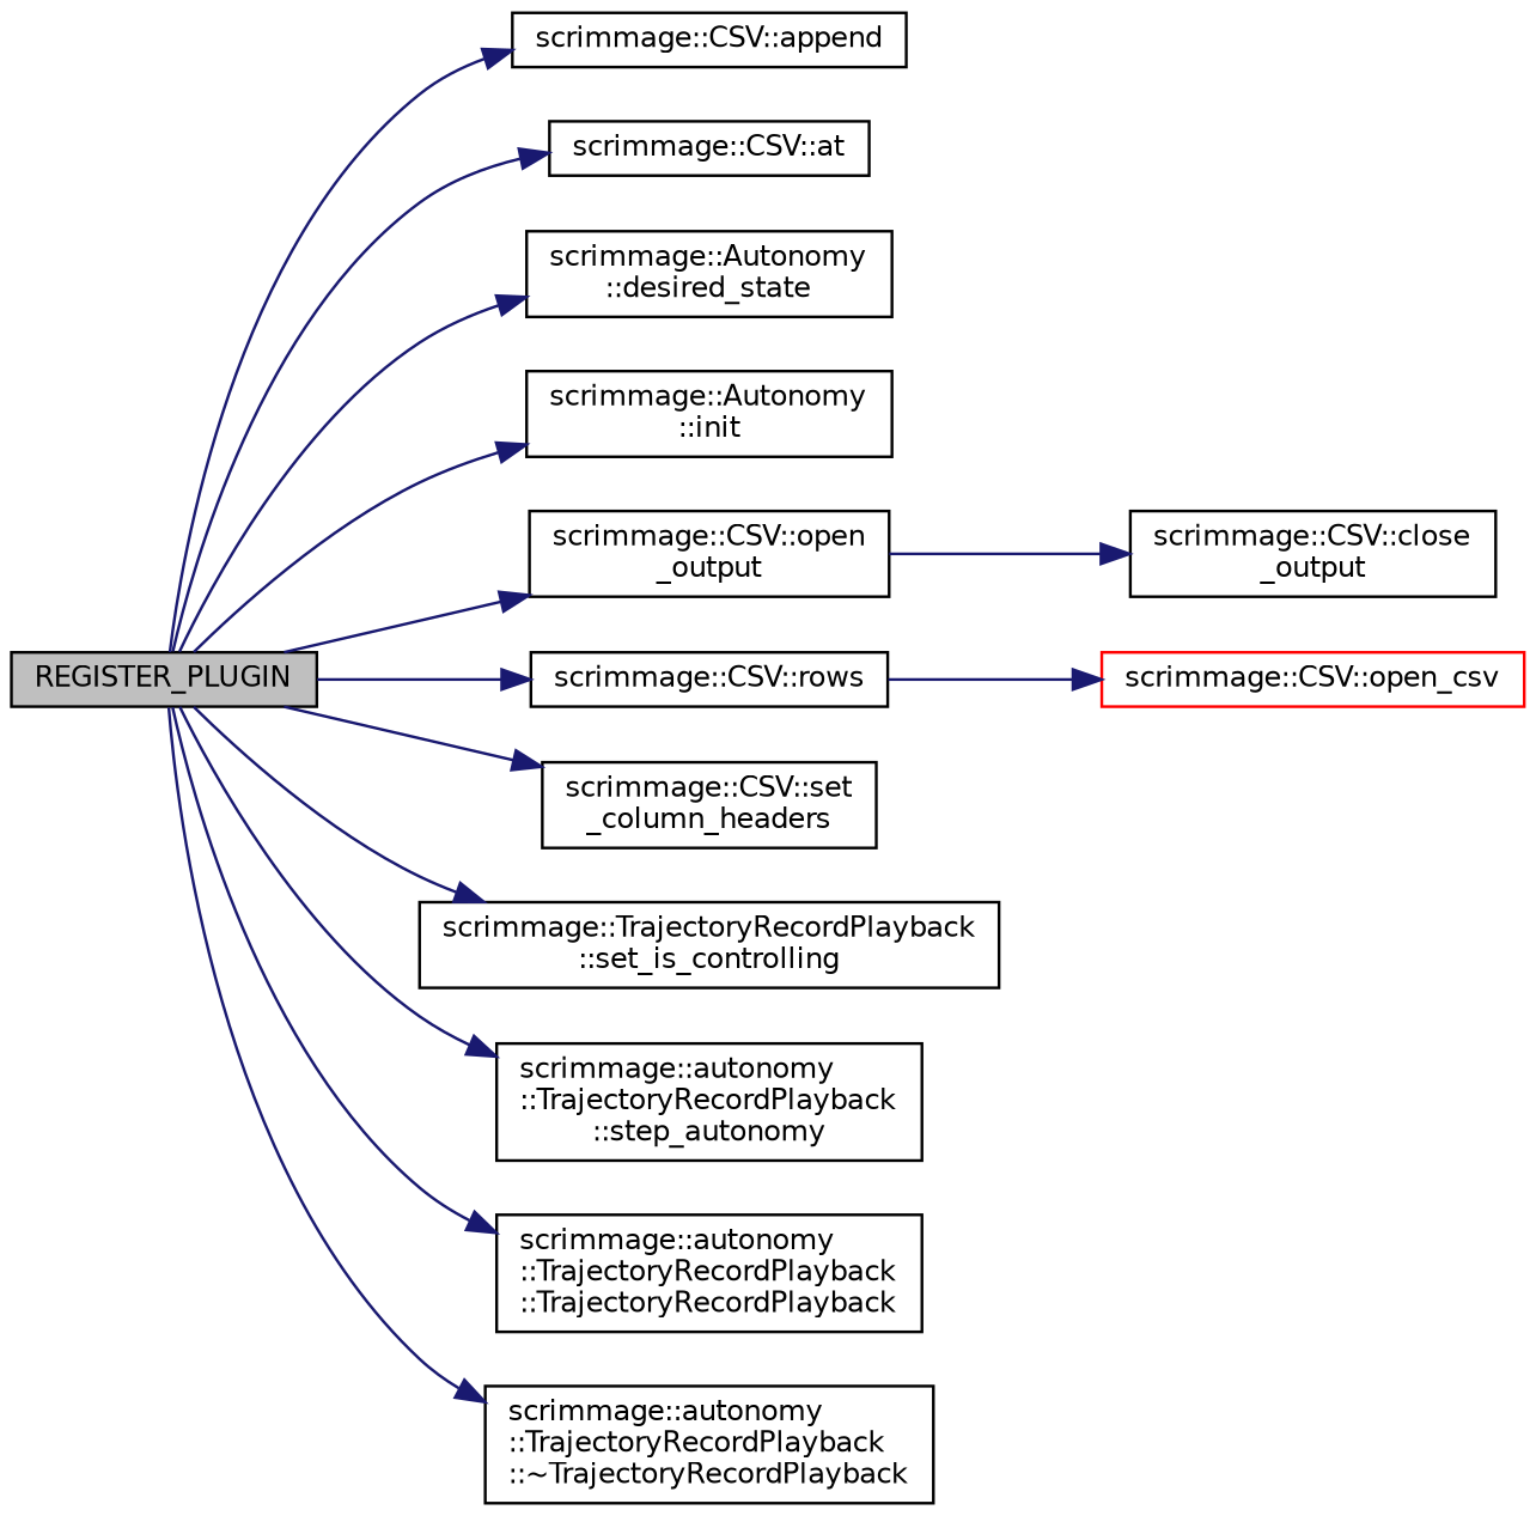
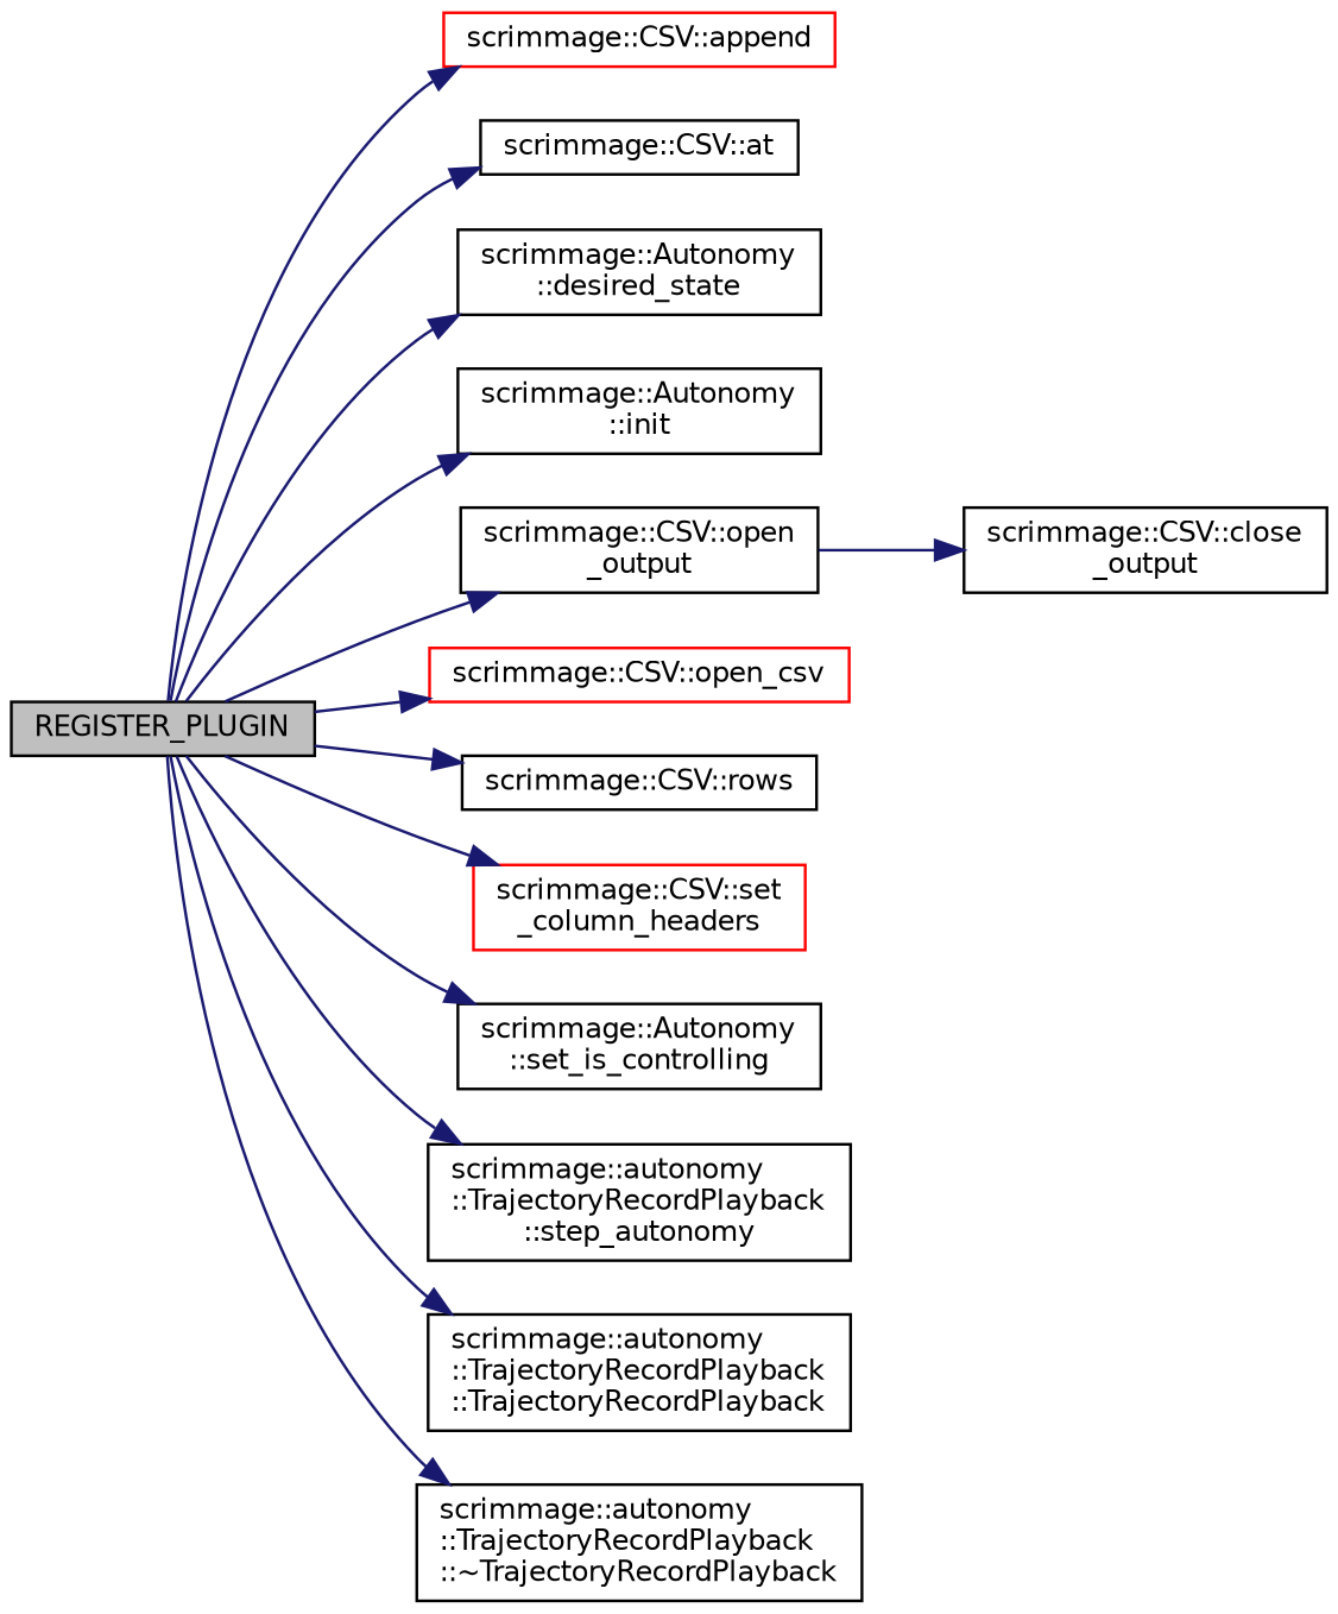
  digraph {
    rankdir=LR
    node [color=black fillcolor=white fontname=Helvetica fontsize=10 shape=record style=filled]
    edge [color=midnightblue fontname=Helvetica fontsize=10 labelfontname=Helvetica labelfontsize=10 style=solid]
    n1 [fillcolor=grey75 fontcolor=black height=0.2 label=REGISTER_PLUGIN width=0.4]
-   n2 [height=0.2 label="scrimmage::CSV::append" width=0.4]
+   n2 [color=red height=0.2 label="scrimmage::CSV::append" width=0.4]
    n3 [height=0.2 label="scrimmage::CSV::at" width=0.4]
    n4 [height=0.2 label="scrimmage::Autonomy\l::desired_state" width=0.4]
    n5 [height=0.2 label="scrimmage::Autonomy\l::init" width=0.4]
    n6 [height=0.2 label="scrimmage::CSV::open\l_output" width=0.4]
    n7 [color=red height=0.2 label="scrimmage::CSV::open_csv" width=0.4]
    n8 [height=0.2 label="scrimmage::CSV::rows" width=0.4]
-   n9 [height=0.2 label="scrimmage::CSV::set\l_column_headers" width=0.4]
-   n10 [height=0.2 label="scrimmage::TrajectoryRecordPlayback\l::set_is_controlling" width=0.4]
+   n9 [color=red height=0.2 label="scrimmage::CSV::set\l_column_headers" width=0.4]
+   n10 [height=0.2 label="scrimmage::Autonomy\l::set_is_controlling" width=0.4]
    n11 [height=0.2 label="scrimmage::autonomy\l::TrajectoryRecordPlayback\l::step_autonomy" width=0.4]
    n12 [height=0.2 label="scrimmage::autonomy\l::TrajectoryRecordPlayback\l::TrajectoryRecordPlayback" width=0.4]
    n13 [height=0.2 label="scrimmage::autonomy\l::TrajectoryRecordPlayback\l::~TrajectoryRecordPlayback" width=0.4]
    n14 [height=0.2 label="scrimmage::CSV::close\l_output" width=0.4]
    n1 -> n2
    n1 -> n3
    n1 -> n4
    n1 -> n5
    n1 -> n6
-   n8 -> n7
+   n1 -> n7
    n1 -> n8
    n1 -> n9
    n1 -> n10
    n1 -> n11
    n1 -> n12
    n1 -> n13
    n6 -> n14
  }
